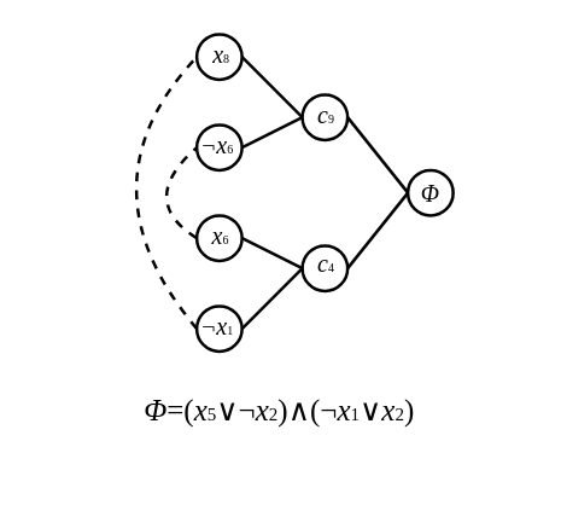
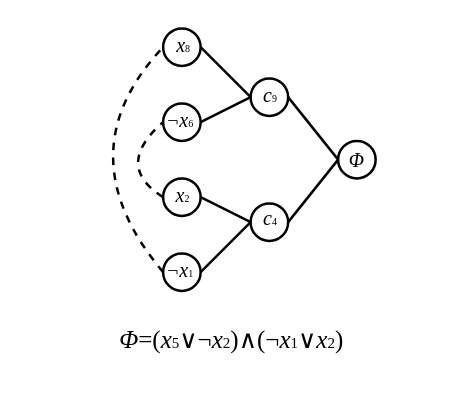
  <mxCell id="0" />
  <mxCell id="1" parent="0" />
  <mxCell id="2" value="" style="ellipse;whiteSpace=wrap;html=1;aspect=fixed;fontFamily=Times New Roman;fontSize=10;strokeColor=#000000;strokeWidth=2;" vertex="1" parent="1"><mxGeometry x="130" y="142" width="30" height="30" as="geometry" /></mxCell>
  <mxCell id="3" value="" style="ellipse;whiteSpace=wrap;html=1;aspect=fixed;fontFamily=Times New Roman;fontSize=10;strokeColor=#000000;strokeWidth=2;" vertex="1" parent="1"><mxGeometry x="270" y="112" width="30" height="30" as="geometry" /></mxCell>
  <mxCell id="4" value="" style="ellipse;whiteSpace=wrap;html=1;aspect=fixed;fontFamily=Times New Roman;fontSize=10;strokeColor=#000000;strokeWidth=2;" vertex="1" parent="1"><mxGeometry x="200" y="162" width="30" height="30" as="geometry" /></mxCell>
  <mxCell id="5" value="" style="ellipse;whiteSpace=wrap;html=1;aspect=fixed;fontFamily=Times New Roman;fontSize=10;strokeColor=#000000;strokeWidth=2;" vertex="1" parent="1"><mxGeometry x="200" y="62" width="30" height="30" as="geometry" /></mxCell>
  <mxCell id="6" value="" style="ellipse;whiteSpace=wrap;html=1;aspect=fixed;fontFamily=Times New Roman;fontSize=10;strokeColor=#000000;strokeWidth=2;" vertex="1" parent="1"><mxGeometry x="130" y="202" width="30" height="30" as="geometry" /></mxCell>
  <mxCell id="7" value="" style="ellipse;whiteSpace=wrap;html=1;aspect=fixed;fontFamily=Times New Roman;fontSize=10;strokeColor=#000000;strokeWidth=2;" vertex="1" parent="1"><mxGeometry x="130" y="22" width="30" height="30" as="geometry" /></mxCell>
  <mxCell id="8" value="" style="ellipse;whiteSpace=wrap;html=1;aspect=fixed;fontFamily=Times New Roman;fontSize=10;strokeColor=#000000;strokeWidth=2;" vertex="1" parent="1"><mxGeometry x="130" y="82" width="30" height="30" as="geometry" /></mxCell>
  <mxCell id="9" value="" style="endArrow=none;html=1;rounded=1;fontFamily=Times New Roman;fontSize=10;strokeColor=#000000;strokeWidth=2;entryX=0;entryY=0.5;entryDx=0;entryDy=0;exitX=1;exitY=0.5;exitDx=0;exitDy=0;" edge="1" parent="1" source="7" target="5"><mxGeometry width="50" height="50" relative="1" as="geometry"><mxPoint x="200" y="112" as="sourcePoint" /><mxPoint x="250" y="62" as="targetPoint" /></mxGeometry></mxCell>
  <mxCell id="10" value="" style="endArrow=none;html=1;rounded=1;fontFamily=Times New Roman;fontSize=10;strokeColor=#000000;strokeWidth=2;entryX=0;entryY=0.5;entryDx=0;entryDy=0;exitX=1;exitY=0.5;exitDx=0;exitDy=0;" edge="1" parent="1" source="8" target="5"><mxGeometry width="50" height="50" relative="1" as="geometry"><mxPoint x="200" y="132" as="sourcePoint" /><mxPoint x="250" y="82" as="targetPoint" /></mxGeometry></mxCell>
  <mxCell id="11" value="" style="endArrow=none;html=1;rounded=0;fontFamily=Times New Roman;fontSize=10;strokeColor=#000000;strokeWidth=2;exitX=1;exitY=0.5;exitDx=0;exitDy=0;entryX=0;entryY=0.5;entryDx=0;entryDy=0;" edge="1" parent="1" source="2" target="4"><mxGeometry width="50" height="50" relative="1" as="geometry"><mxPoint x="190" y="172" as="sourcePoint" /><mxPoint x="240" y="122" as="targetPoint" /></mxGeometry></mxCell>
  <mxCell id="12" value="" style="endArrow=none;html=1;rounded=0;fontFamily=Times New Roman;fontSize=10;strokeColor=#000000;strokeWidth=2;entryX=0;entryY=0.5;entryDx=0;entryDy=0;exitX=1;exitY=0.5;exitDx=0;exitDy=0;" edge="1" parent="1" source="6" target="4"><mxGeometry width="50" height="50" relative="1" as="geometry"><mxPoint x="170" y="242" as="sourcePoint" /><mxPoint x="220" y="192" as="targetPoint" /></mxGeometry></mxCell>
  <mxCell id="13" value="" style="endArrow=none;html=1;rounded=0;fontFamily=Times New Roman;fontSize=10;strokeColor=#000000;strokeWidth=2;entryX=0;entryY=0.5;entryDx=0;entryDy=0;exitX=1;exitY=0.5;exitDx=0;exitDy=0;" edge="1" parent="1" source="5" target="3"><mxGeometry width="50" height="50" relative="1" as="geometry"><mxPoint x="200" y="162" as="sourcePoint" /><mxPoint x="250" y="112" as="targetPoint" /></mxGeometry></mxCell>
  <mxCell id="14" value="" style="endArrow=none;html=1;rounded=0;fontFamily=Times New Roman;fontSize=10;strokeColor=#000000;strokeWidth=2;entryX=0;entryY=0.5;entryDx=0;entryDy=0;exitX=1;exitY=0.5;exitDx=0;exitDy=0;" edge="1" parent="1" source="4" target="3"><mxGeometry width="50" height="50" relative="1" as="geometry"><mxPoint x="240" y="222" as="sourcePoint" /><mxPoint x="290" y="172" as="targetPoint" /></mxGeometry></mxCell>
  <mxCell id="15" value="￢&lt;font style=&quot;font-size: 16px&quot;&gt;&lt;i&gt;x&lt;/i&gt;&lt;font style=&quot;font-size: 8px&quot;&gt;6&lt;/font&gt;&lt;/font&gt;" style="text;html=1;strokeColor=none;fillColor=none;align=center;verticalAlign=middle;whiteSpace=wrap;rounded=0;fontFamily=Times New Roman;fontSize=10;" vertex="1" parent="1"><mxGeometry x="114" y="80" width="60" height="30" as="geometry" /></mxCell>
  <mxCell id="16" value="&lt;font style=&quot;font-size: 16px&quot;&gt;&lt;i&gt;x&lt;/i&gt;&lt;font style=&quot;font-size: 8px&quot;&gt;8&lt;/font&gt;&lt;/font&gt;" style="text;html=1;strokeColor=none;fillColor=none;align=center;verticalAlign=middle;whiteSpace=wrap;rounded=0;fontFamily=Times New Roman;fontSize=10;" vertex="1" parent="1"><mxGeometry x="116" y="20" width="61" height="30" as="geometry" /></mxCell>
  <mxCell id="17" value="&lt;font style=&quot;font-size: 16px&quot;&gt;&lt;i&gt;c&lt;/i&gt;&lt;font style=&quot;font-size: 8px&quot;&gt;4&lt;/font&gt;&lt;/font&gt;" style="text;html=1;strokeColor=none;fillColor=none;align=center;verticalAlign=middle;whiteSpace=wrap;rounded=0;fontFamily=Times New Roman;fontSize=10;" vertex="1" parent="1"><mxGeometry x="185" y="159" width="62" height="30" as="geometry" /></mxCell>
  <mxCell id="18" value="&lt;font style=&quot;font-size: 16px&quot;&gt;&lt;i&gt;c&lt;/i&gt;&lt;font style=&quot;font-size: 8px&quot;&gt;9&lt;/font&gt;&lt;/font&gt;" style="text;html=1;strokeColor=none;fillColor=none;align=center;verticalAlign=middle;whiteSpace=wrap;rounded=0;fontFamily=Times New Roman;fontSize=10;" vertex="1" parent="1"><mxGeometry x="185" y="59" width="62" height="31" as="geometry" /></mxCell>
- <mxCell id="19" value="&lt;font style=&quot;font-size: 16px&quot;&gt;&lt;i&gt;x&lt;/i&gt;&lt;font style=&quot;font-size: 8px&quot;&gt;6&lt;/font&gt;&lt;/font&gt;" style="text;html=1;strokeColor=none;fillColor=none;align=center;verticalAlign=middle;whiteSpace=wrap;rounded=0;fontFamily=Times New Roman;fontSize=10;" vertex="1" parent="1"><mxGeometry x="116" y="140" width="60" height="30" as="geometry" /></mxCell>
+ <mxCell id="19" value="&lt;font style=&quot;font-size: 16px&quot;&gt;&lt;i&gt;x&lt;/i&gt;&lt;font style=&quot;font-size: 8px&quot;&gt;2&lt;/font&gt;&lt;/font&gt;" style="text;html=1;strokeColor=none;fillColor=none;align=center;verticalAlign=middle;whiteSpace=wrap;rounded=0;fontFamily=Times New Roman;fontSize=10;" vertex="1" parent="1"><mxGeometry x="116" y="140" width="60" height="30" as="geometry" /></mxCell>
  <mxCell id="20" value="￢&lt;font style=&quot;font-size: 16px&quot;&gt;&lt;i&gt;x&lt;/i&gt;&lt;font style=&quot;font-size: 8px&quot;&gt;1&lt;/font&gt;&lt;/font&gt;" style="text;html=1;strokeColor=none;fillColor=none;align=center;verticalAlign=middle;whiteSpace=wrap;rounded=0;fontFamily=Times New Roman;fontSize=10;" vertex="1" parent="1"><mxGeometry x="114" y="200" width="60" height="30" as="geometry" /></mxCell>
  <mxCell id="21" value="&lt;font style=&quot;font-size: 16px&quot;&gt;&lt;i&gt;Φ&lt;/i&gt;&lt;/font&gt;" style="text;html=1;strokeColor=none;fillColor=none;align=center;verticalAlign=middle;whiteSpace=wrap;rounded=0;fontFamily=Times New Roman;fontSize=10;" vertex="1" parent="1"><mxGeometry x="255" y="112" width="60" height="30" as="geometry" /></mxCell>
  <mxCell id="22" value="" style="endArrow=none;dashed=1;html=1;fontFamily=Times New Roman;fontSize=18;strokeColor=#000000;strokeWidth=2;curved=1;entryX=0;entryY=0.5;entryDx=0;entryDy=0;exitX=0;exitY=0.5;exitDx=0;exitDy=0;" edge="1" parent="1" source="2" target="8"><mxGeometry width="50" height="50" relative="1" as="geometry"><mxPoint x="180" y="152" as="sourcePoint" /><mxPoint x="230" y="102" as="targetPoint" /><Array as="points"><mxPoint x="90" y="132" /></Array></mxGeometry></mxCell>
  <mxCell id="23" value="" style="endArrow=none;dashed=1;html=1;fontFamily=Times New Roman;fontSize=18;strokeColor=#000000;strokeWidth=2;curved=1;exitX=0;exitY=0.5;exitDx=0;exitDy=0;entryX=0;entryY=0.5;entryDx=0;entryDy=0;" edge="1" parent="1" source="6" target="7"><mxGeometry width="50" height="50" relative="1" as="geometry"><mxPoint x="120" y="248" as="sourcePoint" /><mxPoint x="90" y="122" as="targetPoint" /><Array as="points"><mxPoint x="50" y="122" /></Array></mxGeometry></mxCell>
  <mxCell id="24" value="&lt;font style=&quot;font-size: 20px&quot;&gt;&lt;i&gt;Φ&lt;/i&gt;=(&lt;i&gt;x&lt;/i&gt;&lt;font style=&quot;font-size: 12px&quot;&gt;5&lt;/font&gt;∨&lt;/font&gt;&lt;font style=&quot;font-size: 20px&quot;&gt;¬&lt;/font&gt;&lt;font style=&quot;font-size: 20px&quot;&gt;&lt;i&gt;x&lt;/i&gt;&lt;font style=&quot;font-size: 12px&quot;&gt;2&lt;/font&gt;)∧(&lt;/font&gt;&lt;font style=&quot;font-size: 20px&quot;&gt;¬&lt;i&gt;x&lt;/i&gt;&lt;font style=&quot;font-size: 12px&quot;&gt;1&lt;/font&gt;∨&lt;i&gt;x&lt;/i&gt;&lt;font style=&quot;font-size: 12px&quot;&gt;2&lt;/font&gt;)&lt;/font&gt;" style="text;html=1;strokeColor=none;fillColor=none;align=center;verticalAlign=middle;whiteSpace=wrap;rounded=0;fontFamily=Times New Roman;fontSize=18;" vertex="1" parent="1"><mxGeometry x="20" y="230" width="330" height="82" as="geometry" /></mxCell>
